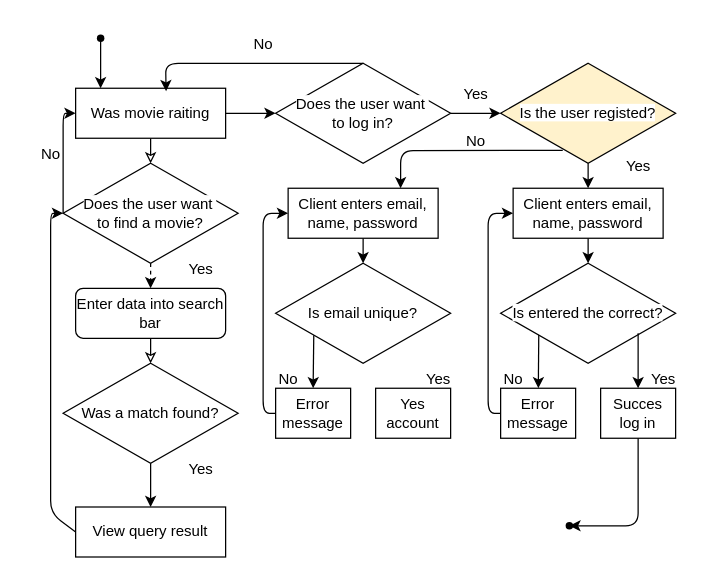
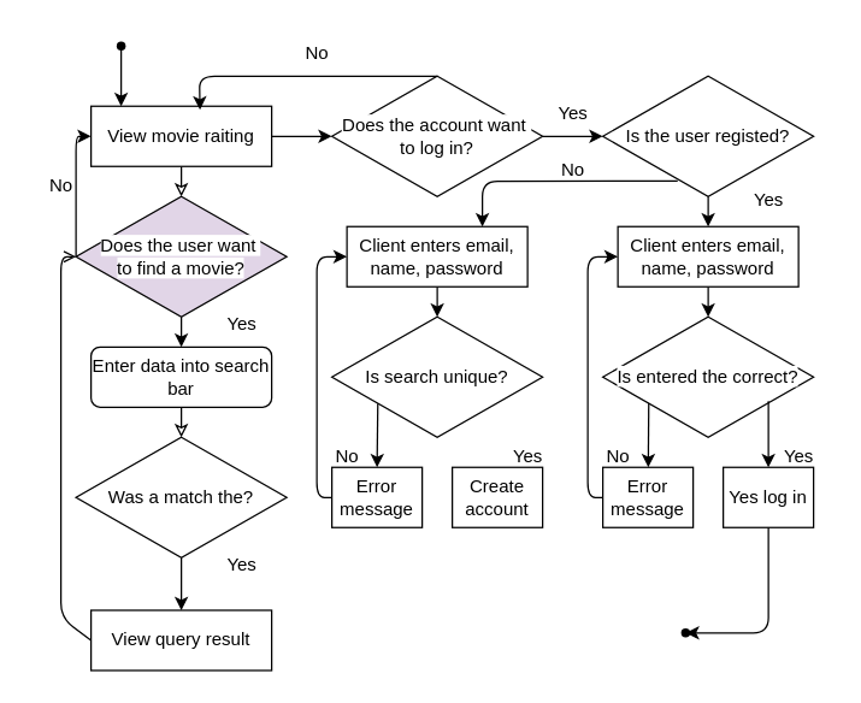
  <mxCell id="0" />
  <mxCell id="1" parent="0" />
  <mxCell id="2" style="html=1;entryX=0.5;entryY=0;entryDx=0;entryDy=0;endArrow=classic;endFill=0;" parent="1" source="4" target="7" edge="1"><mxGeometry relative="1" as="geometry" /></mxCell>
  <mxCell id="3" style="edgeStyle=none;html=1;entryX=0;entryY=0.5;entryDx=0;entryDy=0;" parent="1" source="4" target="18" edge="1"><mxGeometry relative="1" as="geometry" /></mxCell>
- <mxCell id="4" value="Was movie raiting" style="rounded=0;whiteSpace=wrap;html=1;" parent="1" vertex="1"><mxGeometry x="60" y="70" width="120" height="40" as="geometry" /></mxCell>
- <mxCell id="5" style="edgeStyle=none;html=1;entryX=0.5;entryY=0;entryDx=0;entryDy=0;endArrow=classic;endFill=1;dashed=1;" parent="1" source="7" target="9" edge="1"><mxGeometry relative="1" as="geometry" /></mxCell>
+ <mxCell id="4" value="View movie raiting" style="rounded=0;whiteSpace=wrap;html=1;" parent="1" vertex="1"><mxGeometry x="60" y="70" width="120" height="40" as="geometry" /></mxCell>
+ <mxCell id="5" style="edgeStyle=none;html=1;entryX=0.5;entryY=0;entryDx=0;entryDy=0;endArrow=classic;endFill=1;" parent="1" source="7" target="9" edge="1"><mxGeometry relative="1" as="geometry" /></mxCell>
  <mxCell id="6" style="edgeStyle=none;html=1;entryX=0;entryY=0.5;entryDx=0;entryDy=0;" parent="1" target="4" edge="1"><mxGeometry relative="1" as="geometry"><mxPoint x="50" y="170" as="sourcePoint" /><Array as="points"><mxPoint x="50" y="130" /><mxPoint x="50" y="90" /></Array></mxGeometry></mxCell>
- <mxCell id="7" value="&lt;font style=&quot;background-color: light-dark(#ffffff, var(--ge-dark-color, #121212)); color: rgb(0, 0, 0);&quot;&gt;Does the user want&amp;nbsp;&lt;/font&gt;&lt;div&gt;&lt;font style=&quot;background-color: light-dark(#ffffff, var(--ge-dark-color, #121212)); color: rgb(0, 0, 0);&quot;&gt;to find a movie?&lt;/font&gt;&lt;/div&gt;" style="rhombus;whiteSpace=wrap;html=1;fontSize=12;horizontal=1;spacing=2;spacingTop=0;spacingLeft=0;spacingBottom=0;spacingRight=0;" parent="1" vertex="1"><mxGeometry x="50" y="130" width="140" height="80" as="geometry" /></mxCell>
+ <mxCell id="7" value="&lt;font style=&quot;background-color: light-dark(#ffffff, var(--ge-dark-color, #121212)); color: rgb(0, 0, 0);&quot;&gt;Does the user want&amp;nbsp;&lt;/font&gt;&lt;div&gt;&lt;font style=&quot;background-color: light-dark(#ffffff, var(--ge-dark-color, #121212)); color: rgb(0, 0, 0);&quot;&gt;to find a movie?&lt;/font&gt;&lt;/div&gt;" style="rhombus;whiteSpace=wrap;html=1;fontSize=12;horizontal=1;spacing=2;spacingTop=0;spacingLeft=0;spacingBottom=0;spacingRight=0;fillColor=#e1d5e7;" parent="1" vertex="1"><mxGeometry x="50" y="130" width="140" height="80" as="geometry" /></mxCell>
  <mxCell id="8" style="edgeStyle=none;html=1;endArrow=classic;endFill=0;" parent="1" source="9" target="11" edge="1"><mxGeometry relative="1" as="geometry" /></mxCell>
  <mxCell id="9" value="Enter data into search bar" style="whiteSpace=wrap;html=1;rounded=1;" parent="1" vertex="1"><mxGeometry x="60" y="230" width="120" height="40" as="geometry" /></mxCell>
  <mxCell id="10" style="edgeStyle=none;html=1;entryX=0.5;entryY=0;entryDx=0;entryDy=0;" parent="1" source="11" target="13" edge="1"><mxGeometry relative="1" as="geometry" /></mxCell>
- <mxCell id="11" value="Was a match found?" style="rhombus;whiteSpace=wrap;html=1;fontSize=12;horizontal=1;spacing=2;spacingTop=0;spacingLeft=0;spacingBottom=0;spacingRight=0;" parent="1" vertex="1"><mxGeometry x="50" y="290" width="140" height="80" as="geometry" /></mxCell>
- <mxCell id="12" style="edgeStyle=none;html=1;entryX=0;entryY=0.5;entryDx=0;entryDy=0;exitX=0;exitY=0.5;exitDx=0;exitDy=0;" parent="1" source="13" target="7" edge="1"><mxGeometry relative="1" as="geometry"><Array as="points"><mxPoint x="40" y="410" /><mxPoint x="40" y="320" /><mxPoint x="40" y="230" /><mxPoint x="40" y="170" /></Array></mxGeometry></mxCell>
+ <mxCell id="11" value="Was a match the?" style="rhombus;whiteSpace=wrap;html=1;fontSize=12;horizontal=1;spacing=2;spacingTop=0;spacingLeft=0;spacingBottom=0;spacingRight=0;" parent="1" vertex="1"><mxGeometry x="50" y="290" width="140" height="80" as="geometry" /></mxCell>
+ <mxCell id="12" style="edgeStyle=none;html=1;entryX=0;entryY=0.5;entryDx=0;entryDy=0;exitX=0;exitY=0.5;exitDx=0;exitDy=0;endArrow=open;" parent="1" source="13" target="7" edge="1"><mxGeometry relative="1" as="geometry"><Array as="points"><mxPoint x="40" y="410" /><mxPoint x="40" y="320" /><mxPoint x="40" y="230" /><mxPoint x="40" y="170" /></Array></mxGeometry></mxCell>
  <mxCell id="13" value="View query result" style="rounded=0;whiteSpace=wrap;html=1;" parent="1" vertex="1"><mxGeometry x="60" y="405" width="120" height="40" as="geometry" /></mxCell>
  <mxCell id="14" value="Yes" style="text;html=1;align=center;verticalAlign=middle;resizable=0;points=[];autosize=1;strokeColor=none;fillColor=none;" parent="1" vertex="1"><mxGeometry x="140" y="200" width="40" height="30" as="geometry" /></mxCell>
  <mxCell id="15" value="Yes" style="text;html=1;align=center;verticalAlign=middle;resizable=0;points=[];autosize=1;strokeColor=none;fillColor=none;" parent="1" vertex="1"><mxGeometry x="140" y="360" width="40" height="30" as="geometry" /></mxCell>
  <mxCell id="16" value="No" style="text;html=1;align=center;verticalAlign=middle;resizable=0;points=[];autosize=1;strokeColor=none;fillColor=none;" parent="1" vertex="1"><mxGeometry y="108" width="40" height="30" as="geometry" x="20" /></mxCell>
  <mxCell id="17" style="edgeStyle=none;html=1;entryX=0;entryY=0.5;entryDx=0;entryDy=0;" parent="1" source="18" target="21" edge="1"><mxGeometry relative="1" as="geometry" /></mxCell>
- <mxCell id="18" value="&lt;font style=&quot;color: rgb(0, 0, 0); background-color: light-dark(#ffffff, var(--ge-dark-color, #121212));&quot;&gt;Does the user want&amp;nbsp;&lt;/font&gt;&lt;div&gt;&lt;font style=&quot;color: rgb(0, 0, 0); background-color: light-dark(#ffffff, var(--ge-dark-color, #121212));&quot;&gt;to log in?&lt;/font&gt;&lt;/div&gt;" style="rhombus;whiteSpace=wrap;html=1;fontSize=12;horizontal=1;spacing=2;spacingTop=0;spacingLeft=0;spacingBottom=0;spacingRight=0;" parent="1" vertex="1"><mxGeometry x="220" y="50" width="140" height="80" as="geometry" /></mxCell>
+ <mxCell id="18" value="&lt;font style=&quot;color: rgb(0, 0, 0); background-color: light-dark(#ffffff, var(--ge-dark-color, #121212));&quot;&gt;Does the account want&amp;nbsp;&lt;/font&gt;&lt;div&gt;&lt;font style=&quot;color: rgb(0, 0, 0); background-color: light-dark(#ffffff, var(--ge-dark-color, #121212));&quot;&gt;to log in?&lt;/font&gt;&lt;/div&gt;" style="rhombus;whiteSpace=wrap;html=1;fontSize=12;horizontal=1;spacing=2;spacingTop=0;spacingLeft=0;spacingBottom=0;spacingRight=0;" parent="1" vertex="1"><mxGeometry x="220" y="50" width="140" height="80" as="geometry" /></mxCell>
  <mxCell id="19" style="edgeStyle=none;html=1;entryX=0.5;entryY=0;entryDx=0;entryDy=0;" parent="1" source="21" target="25" edge="1"><mxGeometry relative="1" as="geometry" /></mxCell>
  <mxCell id="20" style="edgeStyle=none;html=1;exitX=0.355;exitY=0.871;exitDx=0;exitDy=0;entryX=0.75;entryY=0;entryDx=0;entryDy=0;exitPerimeter=0;" parent="1" source="21" target="23" edge="1"><mxGeometry relative="1" as="geometry"><Array as="points"><mxPoint x="320" y="120" /></Array></mxGeometry></mxCell>
- <mxCell id="21" value="&lt;span style=&quot;background-color: rgb(255, 255, 255);&quot;&gt;&lt;font style=&quot;color: rgb(0, 0, 0);&quot;&gt;Is the user registed?&lt;/font&gt;&lt;/span&gt;" style="rhombus;whiteSpace=wrap;html=1;fontSize=12;horizontal=1;spacing=2;spacingTop=0;spacingLeft=0;spacingBottom=0;spacingRight=0;fillColor=#fff2cc;" parent="1" vertex="1"><mxGeometry x="400" y="50" width="140" height="80" as="geometry" /></mxCell>
+ <mxCell id="21" value="&lt;span style=&quot;background-color: rgb(255, 255, 255);&quot;&gt;&lt;font style=&quot;color: rgb(0, 0, 0);&quot;&gt;Is the user registed?&lt;/font&gt;&lt;/span&gt;" style="rhombus;whiteSpace=wrap;html=1;fontSize=12;horizontal=1;spacing=2;spacingTop=0;spacingLeft=0;spacingBottom=0;spacingRight=0;" parent="1" vertex="1"><mxGeometry x="400" y="50" width="140" height="80" as="geometry" /></mxCell>
  <mxCell id="22" value="" style="edgeStyle=none;html=1;" parent="1" source="23" target="27" edge="1"><mxGeometry relative="1" as="geometry" /></mxCell>
  <mxCell id="23" value="Client enters email, name, password" style="rounded=0;whiteSpace=wrap;html=1;" parent="1" vertex="1"><mxGeometry x="230" y="150" width="120" height="40" as="geometry" /></mxCell>
  <mxCell id="24" style="edgeStyle=none;html=1;entryX=0.5;entryY=0;entryDx=0;entryDy=0;" parent="1" source="25" target="32" edge="1"><mxGeometry relative="1" as="geometry" /></mxCell>
  <mxCell id="25" value="Client enters email, name, password" style="rounded=0;whiteSpace=wrap;html=1;" parent="1" vertex="1"><mxGeometry x="410" y="150" width="120" height="40" as="geometry" /></mxCell>
  <mxCell id="26" style="edgeStyle=none;html=1;exitX=0.218;exitY=0.72;exitDx=0;exitDy=0;entryX=0.5;entryY=0;entryDx=0;entryDy=0;exitPerimeter=0;" parent="1" source="27" target="29" edge="1"><mxGeometry relative="1" as="geometry" /></mxCell>
- <mxCell id="27" value="&lt;span style=&quot;background-color: rgb(255, 255, 255);&quot;&gt;&lt;font style=&quot;color: rgb(0, 0, 0);&quot;&gt;Is email unique?&lt;/font&gt;&lt;/span&gt;" style="rhombus;whiteSpace=wrap;html=1;fontSize=12;horizontal=1;spacing=2;spacingTop=0;spacingLeft=0;spacingBottom=0;spacingRight=0;" parent="1" vertex="1"><mxGeometry x="220" y="210" width="140" height="80" as="geometry" /></mxCell>
+ <mxCell id="27" value="&lt;span style=&quot;background-color: rgb(255, 255, 255);&quot;&gt;&lt;font style=&quot;color: rgb(0, 0, 0);&quot;&gt;Is search unique?&lt;/font&gt;&lt;/span&gt;" style="rhombus;whiteSpace=wrap;html=1;fontSize=12;horizontal=1;spacing=2;spacingTop=0;spacingLeft=0;spacingBottom=0;spacingRight=0;" parent="1" vertex="1"><mxGeometry x="220" y="210" width="140" height="80" as="geometry" /></mxCell>
  <mxCell id="28" style="edgeStyle=none;html=1;entryX=0;entryY=0.5;entryDx=0;entryDy=0;exitX=0;exitY=0.5;exitDx=0;exitDy=0;" parent="1" source="29" target="23" edge="1"><mxGeometry relative="1" as="geometry"><Array as="points"><mxPoint x="210" y="330" /><mxPoint x="210" y="310" /><mxPoint x="210" y="270" /><mxPoint x="210" y="210" /><mxPoint x="210" y="170" /></Array></mxGeometry></mxCell>
  <mxCell id="29" value="Error message" style="rounded=0;whiteSpace=wrap;html=1;" parent="1" vertex="1"><mxGeometry x="220" y="310" width="60" height="40" as="geometry" /></mxCell>
- <mxCell id="30" value="Yes account" style="rounded=0;whiteSpace=wrap;html=1;" parent="1" vertex="1"><mxGeometry x="300" y="310" width="60" height="40" as="geometry" /></mxCell>
+ <mxCell id="30" value="Create account" style="rounded=0;whiteSpace=wrap;html=1;" parent="1" vertex="1"><mxGeometry x="300" y="310" width="60" height="40" as="geometry" /></mxCell>
  <mxCell id="31" style="edgeStyle=none;html=1;exitX=0.218;exitY=0.701;exitDx=0;exitDy=0;exitPerimeter=0;" parent="1" source="32" target="34" edge="1"><mxGeometry relative="1" as="geometry" /></mxCell>
  <mxCell id="32" value="&lt;span style=&quot;background-color: rgb(255, 255, 255);&quot;&gt;&lt;font style=&quot;color: rgb(0, 0, 0);&quot;&gt;Is entered the correct?&lt;/font&gt;&lt;/span&gt;" style="rhombus;whiteSpace=wrap;html=1;fontSize=12;horizontal=1;spacing=2;spacingTop=0;spacingLeft=0;spacingBottom=0;spacingRight=0;" parent="1" vertex="1"><mxGeometry x="400" y="210" width="140" height="80" as="geometry" /></mxCell>
  <mxCell id="33" style="edgeStyle=none;html=1;exitX=0;exitY=0.5;exitDx=0;exitDy=0;entryX=0;entryY=0.5;entryDx=0;entryDy=0;" parent="1" source="34" target="25" edge="1"><mxGeometry relative="1" as="geometry"><Array as="points"><mxPoint x="390" y="330" /><mxPoint x="390" y="310" /><mxPoint x="390" y="280" /><mxPoint x="390" y="230" /><mxPoint x="390" y="170" /></Array></mxGeometry></mxCell>
  <mxCell id="34" value="Error message" style="rounded=0;whiteSpace=wrap;html=1;" parent="1" vertex="1"><mxGeometry x="400" y="310" width="60" height="40" as="geometry" /></mxCell>
- <mxCell id="35" value="Succes log in" style="rounded=0;whiteSpace=wrap;html=1;" parent="1" vertex="1"><mxGeometry x="480" y="310" width="60" height="40" as="geometry" /></mxCell>
+ <mxCell id="35" value="Yes log in" style="rounded=0;whiteSpace=wrap;html=1;" parent="1" vertex="1"><mxGeometry x="480" y="310" width="60" height="40" as="geometry" /></mxCell>
  <mxCell id="36" value="Yes" style="text;html=1;align=center;verticalAlign=middle;resizable=0;points=[];autosize=1;strokeColor=none;fillColor=none;" parent="1" vertex="1"><mxGeometry x="490" y="118" width="40" height="30" as="geometry" /></mxCell>
  <mxCell id="37" value="Yes" style="text;html=1;align=center;verticalAlign=middle;resizable=0;points=[];autosize=1;strokeColor=none;fillColor=none;" parent="1" vertex="1"><mxGeometry x="360" y="60" width="40" height="30" as="geometry" /></mxCell>
  <mxCell id="38" style="edgeStyle=none;html=1;entryX=0.603;entryY=0.058;entryDx=0;entryDy=0;entryPerimeter=0;exitX=0.5;exitY=0;exitDx=0;exitDy=0;" parent="1" source="18" target="4" edge="1"><mxGeometry relative="1" as="geometry"><Array as="points"><mxPoint x="190" y="50" /><mxPoint x="132" y="50" /></Array></mxGeometry></mxCell>
  <mxCell id="39" value="No" style="text;html=1;align=center;verticalAlign=middle;resizable=0;points=[];autosize=1;strokeColor=none;fillColor=none;" parent="1" vertex="1"><mxGeometry x="190" y="20" width="40" height="30" as="geometry" /></mxCell>
  <mxCell id="40" value="No" style="text;html=1;align=center;verticalAlign=middle;resizable=0;points=[];autosize=1;strokeColor=none;fillColor=none;" parent="1" vertex="1"><mxGeometry x="360" y="98" width="40" height="30" as="geometry" /></mxCell>
  <mxCell id="41" value="No" style="text;html=1;align=center;verticalAlign=middle;resizable=0;points=[];autosize=1;strokeColor=none;fillColor=none;" parent="1" vertex="1"><mxGeometry x="210" y="288" width="40" height="30" as="geometry" /></mxCell>
  <mxCell id="42" value="Yes" style="text;html=1;align=center;verticalAlign=middle;resizable=0;points=[];autosize=1;strokeColor=none;fillColor=none;" parent="1" vertex="1"><mxGeometry x="330" y="288" width="40" height="30" as="geometry" /></mxCell>
  <mxCell id="43" style="edgeStyle=none;html=1;entryX=0.5;entryY=0;entryDx=0;entryDy=0;" parent="1" target="35" edge="1"><mxGeometry relative="1" as="geometry"><mxPoint x="510" y="266" as="sourcePoint" /></mxGeometry></mxCell>
  <mxCell id="44" value="No" style="text;html=1;align=center;verticalAlign=middle;resizable=0;points=[];autosize=1;strokeColor=none;fillColor=none;" parent="1" vertex="1"><mxGeometry x="390" y="288" width="40" height="30" as="geometry" /></mxCell>
  <mxCell id="45" value="Yes" style="text;html=1;align=center;verticalAlign=middle;resizable=0;points=[];autosize=1;strokeColor=none;fillColor=none;" parent="1" vertex="1"><mxGeometry x="510" y="288" width="40" height="30" as="geometry" /></mxCell>
  <mxCell id="46" value="" style="shape=waypoint;sketch=0;fillStyle=solid;size=6;pointerEvents=1;points=[];fillColor=none;resizable=0;rotatable=0;perimeter=centerPerimeter;snapToPoint=1;" parent="1" vertex="1"><mxGeometry x="445" y="410" width="20" height="20" as="geometry" /></mxCell>
  <mxCell id="47" style="edgeStyle=none;html=1;entryX=0.706;entryY=0.387;entryDx=0;entryDy=0;entryPerimeter=0;" parent="1" source="35" target="46" edge="1"><mxGeometry relative="1" as="geometry"><Array as="points"><mxPoint x="510" y="420" /></Array></mxGeometry></mxCell>
  <mxCell id="48" value="" style="shape=waypoint;sketch=0;fillStyle=solid;size=6;pointerEvents=1;points=[];fillColor=none;resizable=0;rotatable=0;perimeter=centerPerimeter;snapToPoint=1;" parent="1" vertex="1"><mxGeometry x="70" y="20" width="20" height="20" as="geometry" /></mxCell>
  <mxCell id="49" style="edgeStyle=none;html=1;" parent="1" source="48" edge="1"><mxGeometry relative="1" as="geometry"><mxPoint x="80" y="70" as="targetPoint" /></mxGeometry></mxCell>
